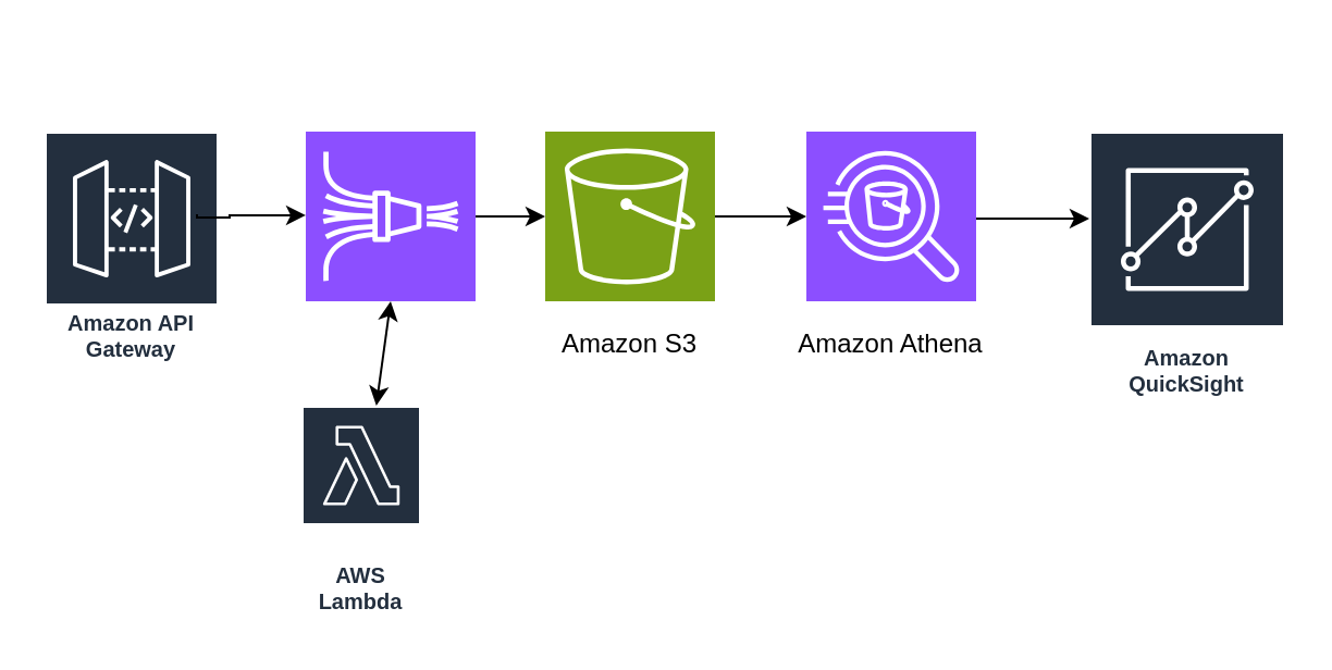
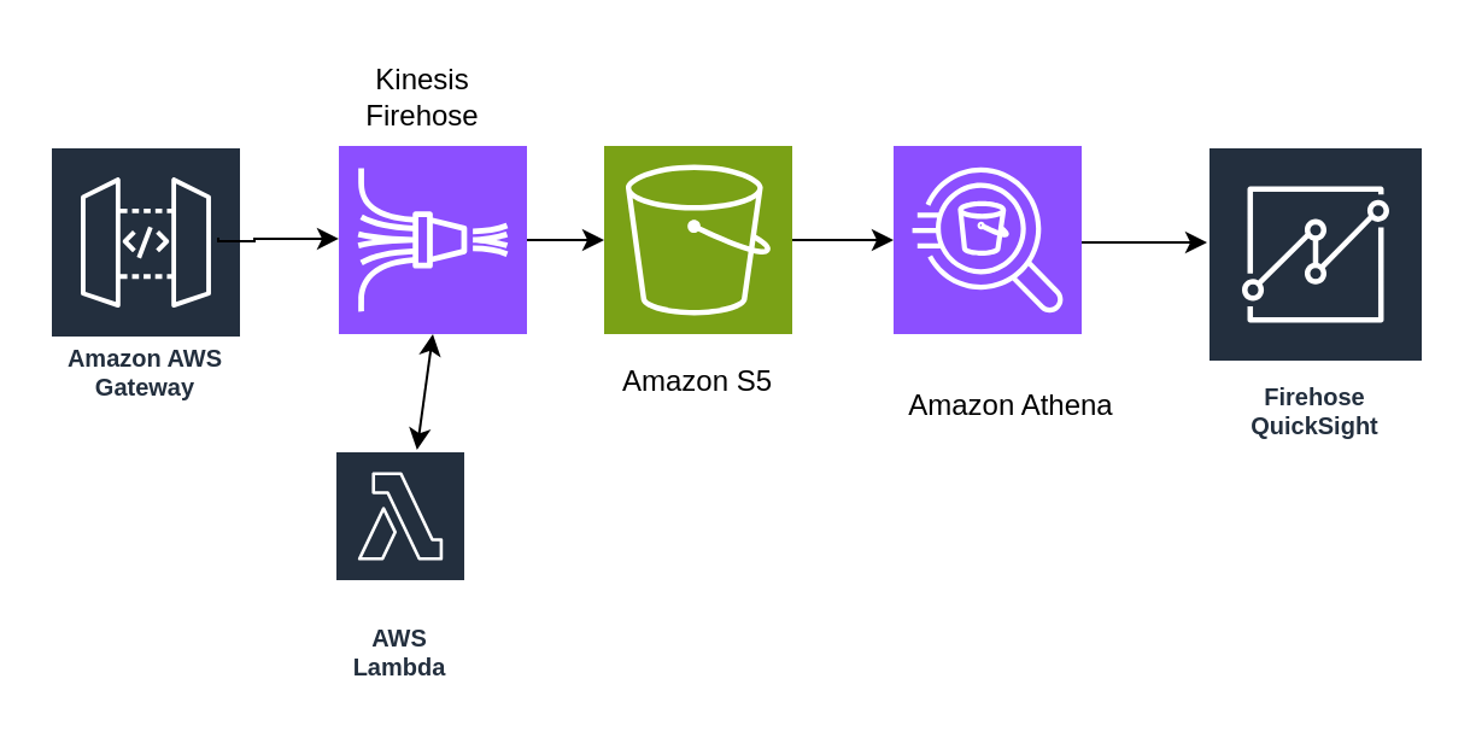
  <mxCell id="0" />
  <mxCell id="1" parent="0" />
- <mxCell id="2" value="Amazon API Gateway" style="sketch=0;outlineConnect=0;fontColor=#232F3E;gradientColor=none;strokeColor=#ffffff;fillColor=#232F3E;dashed=0;verticalLabelPosition=middle;verticalAlign=bottom;align=center;html=1;whiteSpace=wrap;fontSize=10;fontStyle=1;spacing=3;shape=mxgraph.aws4.productIcon;prIcon=mxgraph.aws4.api_gateway;" vertex="1" parent="1"><mxGeometry x="20" y="60" width="80" height="110" as="geometry" /></mxCell>
+ <mxCell id="2" value="Amazon AWS Gateway" style="sketch=0;outlineConnect=0;fontColor=#232F3E;gradientColor=none;strokeColor=#ffffff;fillColor=#232F3E;dashed=0;verticalLabelPosition=middle;verticalAlign=bottom;align=center;html=1;whiteSpace=wrap;fontSize=10;fontStyle=1;spacing=3;shape=mxgraph.aws4.productIcon;prIcon=mxgraph.aws4.api_gateway;" vertex="1" parent="1"><mxGeometry x="20" y="60" width="80" height="110" as="geometry" /></mxCell>
  <mxCell id="3" style="edgeStyle=orthogonalEdgeStyle;rounded=0;orthogonalLoop=1;jettySize=auto;html=1;" edge="1" parent="1" source="4" target="6"><mxGeometry relative="1" as="geometry" /></mxCell>
  <mxCell id="4" value="" style="sketch=0;points=[[0,0,0],[0.25,0,0],[0.5,0,0],[0.75,0,0],[1,0,0],[0,1,0],[0.25,1,0],[0.5,1,0],[0.75,1,0],[1,1,0],[0,0.25,0],[0,0.5,0],[0,0.75,0],[1,0.25,0],[1,0.5,0],[1,0.75,0]];outlineConnect=0;fontColor=#232F3E;fillColor=#8C4FFF;strokeColor=#ffffff;dashed=0;verticalLabelPosition=bottom;verticalAlign=top;align=center;html=1;fontSize=12;fontStyle=0;aspect=fixed;shape=mxgraph.aws4.resourceIcon;resIcon=mxgraph.aws4.kinesis_data_firehose;" vertex="1" parent="1"><mxGeometry x="140" y="60" width="78" height="78" as="geometry" /></mxCell>
  <mxCell id="5" style="edgeStyle=orthogonalEdgeStyle;rounded=0;orthogonalLoop=1;jettySize=auto;html=1;" edge="1" parent="1" source="6" target="9"><mxGeometry relative="1" as="geometry" /></mxCell>
  <mxCell id="6" value="" style="sketch=0;points=[[0,0,0],[0.25,0,0],[0.5,0,0],[0.75,0,0],[1,0,0],[0,1,0],[0.25,1,0],[0.5,1,0],[0.75,1,0],[1,1,0],[0,0.25,0],[0,0.5,0],[0,0.75,0],[1,0.25,0],[1,0.5,0],[1,0.75,0]];outlineConnect=0;fontColor=#232F3E;fillColor=#7AA116;strokeColor=#ffffff;dashed=0;verticalLabelPosition=bottom;verticalAlign=top;align=center;html=1;fontSize=12;fontStyle=0;aspect=fixed;shape=mxgraph.aws4.resourceIcon;resIcon=mxgraph.aws4.s3;" vertex="1" parent="1"><mxGeometry x="250" y="60" width="78" height="78" as="geometry" /></mxCell>
  <mxCell id="7" style="edgeStyle=orthogonalEdgeStyle;rounded=0;orthogonalLoop=1;jettySize=auto;html=1;entryX=0;entryY=0.5;entryDx=0;entryDy=0;entryPerimeter=0;" edge="1" parent="1"><mxGeometry relative="1" as="geometry"><mxPoint x="90" y="98" as="sourcePoint" /><mxPoint x="140" y="98.49" as="targetPoint" /><Array as="points"><mxPoint x="105" y="99.49" /><mxPoint x="105" y="98.49" /></Array></mxGeometry></mxCell>
  <mxCell id="8" style="edgeStyle=orthogonalEdgeStyle;rounded=0;orthogonalLoop=1;jettySize=auto;html=1;" edge="1" parent="1" source="9" target="10"><mxGeometry relative="1" as="geometry"><mxPoint x="470" y="99" as="targetPoint" /><Array as="points"><mxPoint x="490" y="100" /><mxPoint x="490" y="100" /></Array></mxGeometry></mxCell>
  <mxCell id="9" value="" style="sketch=0;points=[[0,0,0],[0.25,0,0],[0.5,0,0],[0.75,0,0],[1,0,0],[0,1,0],[0.25,1,0],[0.5,1,0],[0.75,1,0],[1,1,0],[0,0.25,0],[0,0.5,0],[0,0.75,0],[1,0.25,0],[1,0.5,0],[1,0.75,0]];outlineConnect=0;fontColor=#232F3E;fillColor=#8C4FFF;strokeColor=#ffffff;dashed=0;verticalLabelPosition=bottom;verticalAlign=top;align=center;html=1;fontSize=12;fontStyle=0;aspect=fixed;shape=mxgraph.aws4.resourceIcon;resIcon=mxgraph.aws4.athena;" vertex="1" parent="1"><mxGeometry x="370" y="60" width="78" height="78" as="geometry" /></mxCell>
- <mxCell id="10" value="Amazon QuickSight" style="sketch=0;outlineConnect=0;fontColor=#232F3E;gradientColor=none;strokeColor=#ffffff;fillColor=#232F3E;dashed=0;verticalLabelPosition=middle;verticalAlign=bottom;align=center;html=1;whiteSpace=wrap;fontSize=10;fontStyle=1;spacing=3;shape=mxgraph.aws4.productIcon;prIcon=mxgraph.aws4.quicksight;" vertex="1" parent="1"><mxGeometry x="500" y="60" width="90" height="126" as="geometry" /></mxCell>
+ <mxCell id="10" value="Firehose QuickSight" style="sketch=0;outlineConnect=0;fontColor=#232F3E;gradientColor=none;strokeColor=#ffffff;fillColor=#232F3E;dashed=0;verticalLabelPosition=middle;verticalAlign=bottom;align=center;html=1;whiteSpace=wrap;fontSize=10;fontStyle=1;spacing=3;shape=mxgraph.aws4.productIcon;prIcon=mxgraph.aws4.quicksight;" vertex="1" parent="1"><mxGeometry x="500" y="60" width="90" height="126" as="geometry" /></mxCell>
  <mxCell id="11" value="AWS Lambda" style="sketch=0;outlineConnect=0;fontColor=#232F3E;gradientColor=none;strokeColor=#ffffff;fillColor=#232F3E;dashed=0;verticalLabelPosition=middle;verticalAlign=bottom;align=center;html=1;whiteSpace=wrap;fontSize=10;fontStyle=1;spacing=3;shape=mxgraph.aws4.productIcon;prIcon=mxgraph.aws4.lambda;" vertex="1" parent="1"><mxGeometry x="138" y="186" width="55" height="100" as="geometry" /></mxCell>
  <mxCell id="12" value="" style="endArrow=classic;startArrow=classic;html=1;rounded=0;entryX=0.5;entryY=1;entryDx=0;entryDy=0;entryPerimeter=0;" edge="1" parent="1" source="11" target="4"><mxGeometry width="50" height="50" relative="1" as="geometry"><mxPoint x="179" y="180" as="sourcePoint" /><mxPoint x="218" y="138" as="targetPoint" /></mxGeometry></mxCell>
- <mxCell id="14" value="Amazon S3" style="text;html=1;align=center;verticalAlign=middle;whiteSpace=wrap;rounded=0;" vertex="1" parent="1"><mxGeometry x="244" y="138" width="90" height="40" as="geometry" /></mxCell>
- <mxCell id="15" value="Amazon Athena" style="text;html=1;align=center;verticalAlign=middle;whiteSpace=wrap;rounded=0;" vertex="1" parent="1"><mxGeometry x="364" y="138" width="90" height="40" as="geometry" /></mxCell>
+ <mxCell id="13" value="Kinesis Firehose" style="text;html=1;align=center;verticalAlign=middle;whiteSpace=wrap;rounded=0;" vertex="1" parent="1"><mxGeometry x="130" y="20" width="90" height="40" as="geometry" /></mxCell>
+ <mxCell id="14" value="Amazon S5" style="text;html=1;align=center;verticalAlign=middle;whiteSpace=wrap;rounded=0;" vertex="1" parent="1"><mxGeometry x="244" y="138" width="90" height="40" as="geometry" /></mxCell>
+ <mxCell id="15" value="Amazon Athena" style="text;html=1;align=center;verticalAlign=middle;whiteSpace=wrap;rounded=0;" vertex="1" parent="1"><mxGeometry x="374" y="148" width="90" height="40" as="geometry" /></mxCell>
